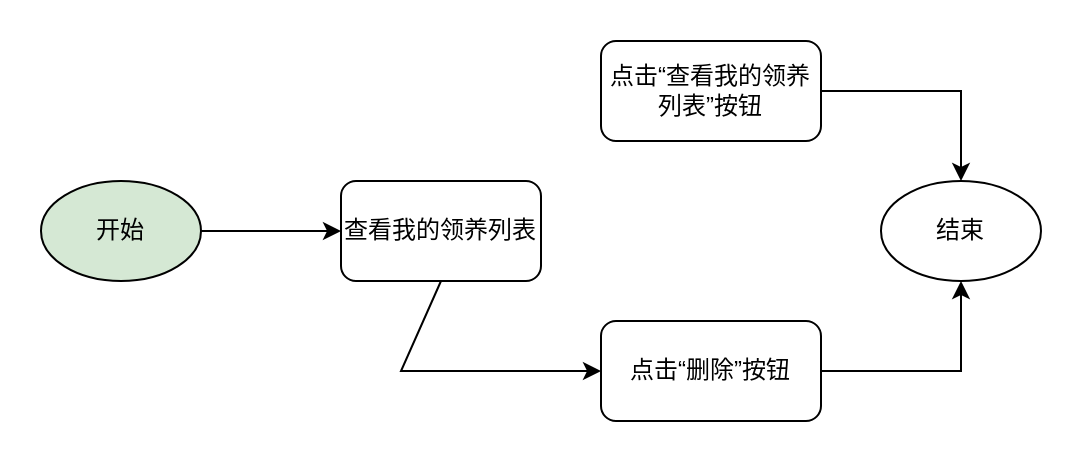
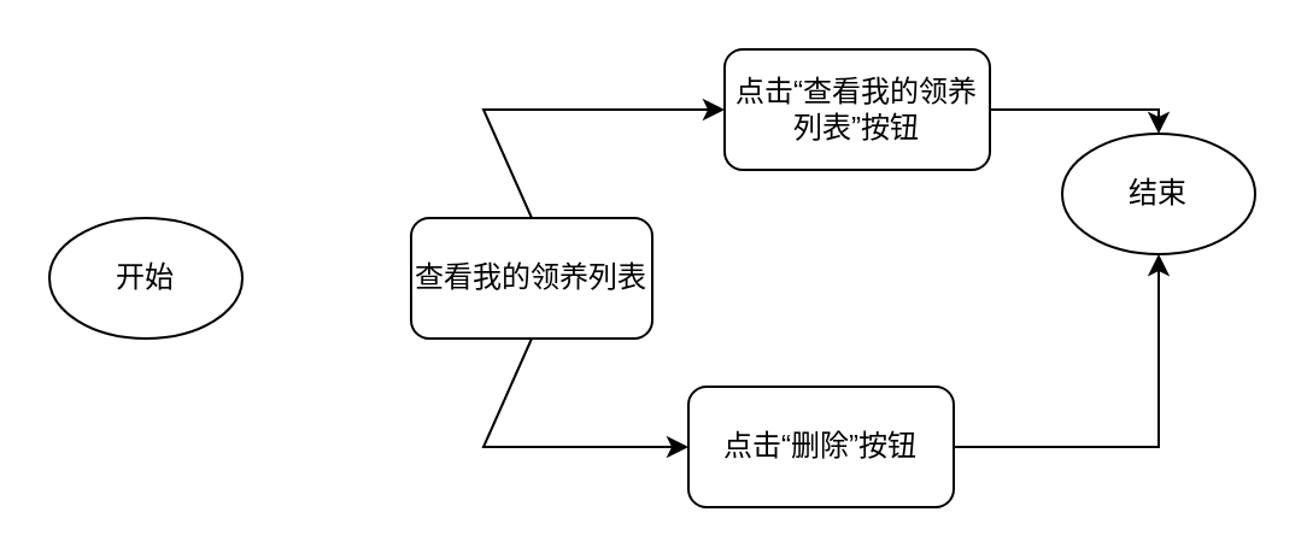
  <mxCell id="0" />
  <mxCell id="1" parent="0" />
- <mxCell id="2" value="开始" style="ellipse;whiteSpace=wrap;html=1;fillColor=#d5e8d4;" vertex="1" parent="1"><mxGeometry x="20" y="90" width="80" height="50" as="geometry" /></mxCell>
- <mxCell id="3" value="" style="endArrow=classic;html=1;rounded=0;exitX=1;exitY=0.5;exitDx=0;exitDy=0;" edge="1" parent="1" source="2" target="4"><mxGeometry width="50" height="50" relative="1" as="geometry"><mxPoint x="290" y="100" as="sourcePoint" /><mxPoint x="340" y="50" as="targetPoint" /></mxGeometry></mxCell>
+ <mxCell id="2" value="开始" style="ellipse;whiteSpace=wrap;html=1;" vertex="1" parent="1"><mxGeometry x="20" y="90" width="80" height="50" as="geometry" /></mxCell>
  <mxCell id="4" value="查看我的领养列表" style="rounded=1;whiteSpace=wrap;html=1;" vertex="1" parent="1"><mxGeometry x="170" y="90" width="100" height="50" as="geometry" /></mxCell>
+ <mxCell id="5" value="" style="endArrow=classic;html=1;rounded=0;exitX=0.5;exitY=0;exitDx=0;exitDy=0;entryX=0;entryY=0.5;entryDx=0;entryDy=0;" edge="1" parent="1" source="4" target="6"><mxGeometry width="50" height="50" relative="1" as="geometry"><mxPoint x="290" y="100" as="sourcePoint" /><mxPoint x="340" y="60" as="targetPoint" /><Array as="points"><mxPoint x="200" y="45" /></Array></mxGeometry></mxCell>
  <mxCell id="6" value="点击“查看我的领养列表”按钮" style="rounded=1;whiteSpace=wrap;html=1;" vertex="1" parent="1"><mxGeometry x="300" y="20" width="110" height="50" as="geometry" /></mxCell>
- <mxCell id="7" value="点击“删除”按钮" style="rounded=1;whiteSpace=wrap;html=1;" vertex="1" parent="1"><mxGeometry x="300" y="160" width="110" height="50" as="geometry" /></mxCell>
+ <mxCell id="7" value="点击“删除”按钮" style="rounded=1;whiteSpace=wrap;html=1;" vertex="1" parent="1"><mxGeometry x="285" y="160" width="110" height="50" as="geometry" /></mxCell>
  <mxCell id="8" value="" style="endArrow=classic;html=1;rounded=0;exitX=0.5;exitY=1;exitDx=0;exitDy=0;entryX=0;entryY=0.5;entryDx=0;entryDy=0;" edge="1" parent="1" source="4" target="7"><mxGeometry width="50" height="50" relative="1" as="geometry"><mxPoint x="320" y="50" as="sourcePoint" /><mxPoint x="370" y="0" as="targetPoint" /><Array as="points"><mxPoint x="200" y="185" /></Array></mxGeometry></mxCell>
  <mxCell id="9" value="" style="endArrow=classic;html=1;rounded=0;exitX=1;exitY=0.5;exitDx=0;exitDy=0;entryX=0.5;entryY=0;entryDx=0;entryDy=0;" edge="1" parent="1" source="6" target="10"><mxGeometry width="50" height="50" relative="1" as="geometry"><mxPoint x="320" y="50" as="sourcePoint" /><mxPoint x="530" y="45" as="targetPoint" /><Array as="points"><mxPoint x="480" y="45" /></Array></mxGeometry></mxCell>
- <mxCell id="10" value="结束" style="ellipse;whiteSpace=wrap;html=1;" vertex="1" parent="1"><mxGeometry x="440" y="90" width="80" height="50" as="geometry" /></mxCell>
+ <mxCell id="10" value="结束" style="ellipse;whiteSpace=wrap;html=1;" vertex="1" parent="1"><mxGeometry x="440" y="55" width="80" height="50" as="geometry" /></mxCell>
  <mxCell id="11" value="" style="endArrow=classic;html=1;rounded=0;exitX=1;exitY=0.5;exitDx=0;exitDy=0;entryX=0.5;entryY=1;entryDx=0;entryDy=0;" edge="1" parent="1" source="7" target="10"><mxGeometry width="50" height="50" relative="1" as="geometry"><mxPoint x="320" y="50" as="sourcePoint" /><mxPoint x="370" y="0" as="targetPoint" /><Array as="points"><mxPoint x="480" y="185" /></Array></mxGeometry></mxCell>
